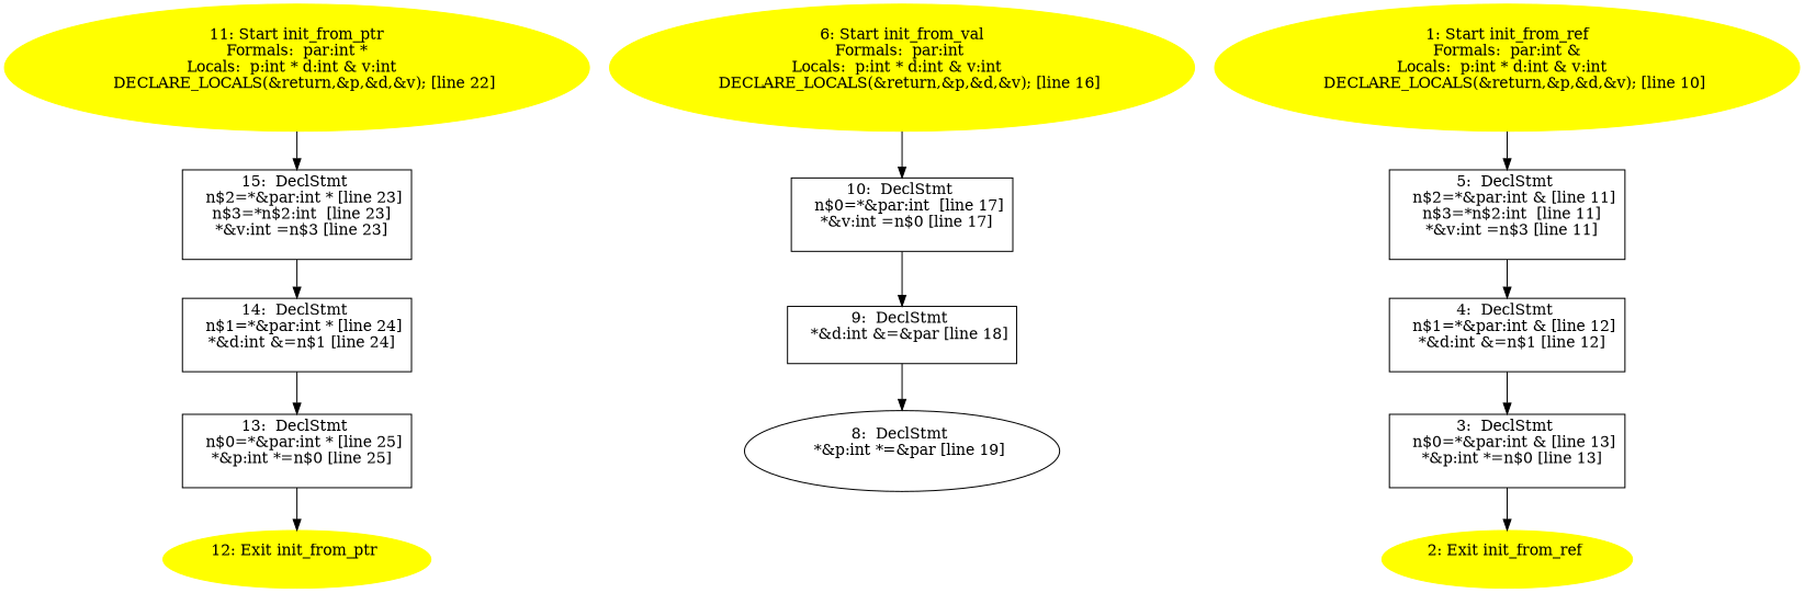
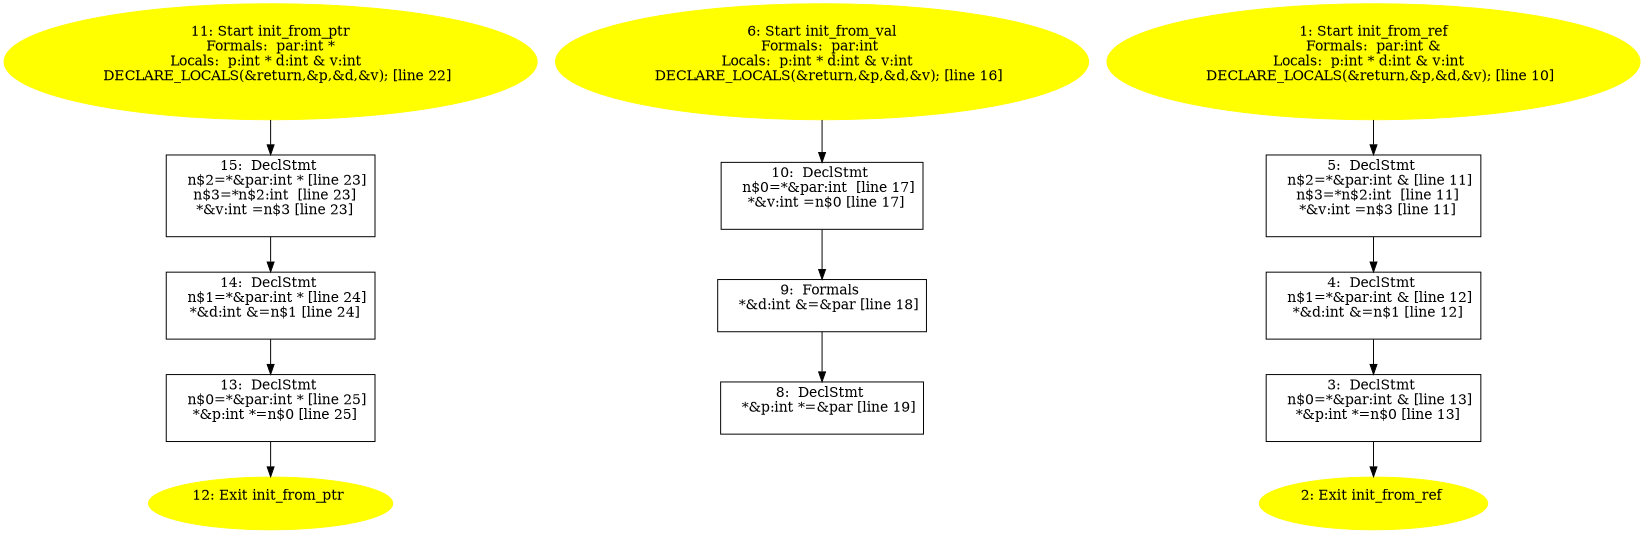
  digraph {
    node [shape=box]
    n1 [label="15:  DeclStmt \n   n$2=*&par:int * [line 23]\n  n$3=*n$2:int  [line 23]\n  *&v:int =n$3 [line 23]\n "]
    n2 [label="14:  DeclStmt \n   n$1=*&par:int * [line 24]\n  *&d:int &=n$1 [line 24]\n "]
    n3 [label="13:  DeclStmt \n   n$0=*&par:int * [line 25]\n  *&p:int *=n$0 [line 25]\n "]
    n4 [color=yellow label="12: Exit init_from_ptr \n  " style=filled shape=""]
    n5 [color=yellow label="11: Start init_from_ptr\nFormals:  par:int *\nLocals:  p:int * d:int & v:int  \n   DECLARE_LOCALS(&return,&p,&d,&v); [line 22]\n " style=filled shape=""]
    n6 [label="10:  DeclStmt \n   n$0=*&par:int  [line 17]\n  *&v:int =n$0 [line 17]\n "]
-   n7 [label="9:  DeclStmt \n   *&d:int &=&par [line 18]\n "]
-   n8 [label="8:  DeclStmt \n   *&p:int *=&par [line 19]\n " shape=ellipse]
+   n7 [label="9:  Formals \n   *&d:int &=&par [line 18]\n "]
+   n8 [label="8:  DeclStmt \n   *&p:int *=&par [line 19]\n "]
    n9 [color=yellow label="6: Start init_from_val\nFormals:  par:int \nLocals:  p:int * d:int & v:int  \n   DECLARE_LOCALS(&return,&p,&d,&v); [line 16]\n " style=filled shape=""]
    n10 [label="5:  DeclStmt \n   n$2=*&par:int & [line 11]\n  n$3=*n$2:int  [line 11]\n  *&v:int =n$3 [line 11]\n "]
    n11 [label="4:  DeclStmt \n   n$1=*&par:int & [line 12]\n  *&d:int &=n$1 [line 12]\n "]
    n12 [label="3:  DeclStmt \n   n$0=*&par:int & [line 13]\n  *&p:int *=n$0 [line 13]\n "]
    n13 [color=yellow label="2: Exit init_from_ref \n  " style=filled shape=""]
    n14 [color=yellow label="1: Start init_from_ref\nFormals:  par:int &\nLocals:  p:int * d:int & v:int  \n   DECLARE_LOCALS(&return,&p,&d,&v); [line 10]\n " style=filled shape=""]
    n1 -> n2
    n2 -> n3
    n3 -> n4
    n5 -> n1
    n6 -> n7
    n7 -> n8
    n9 -> n6
    n10 -> n11
    n11 -> n12
    n12 -> n13
    n14 -> n10
  }
